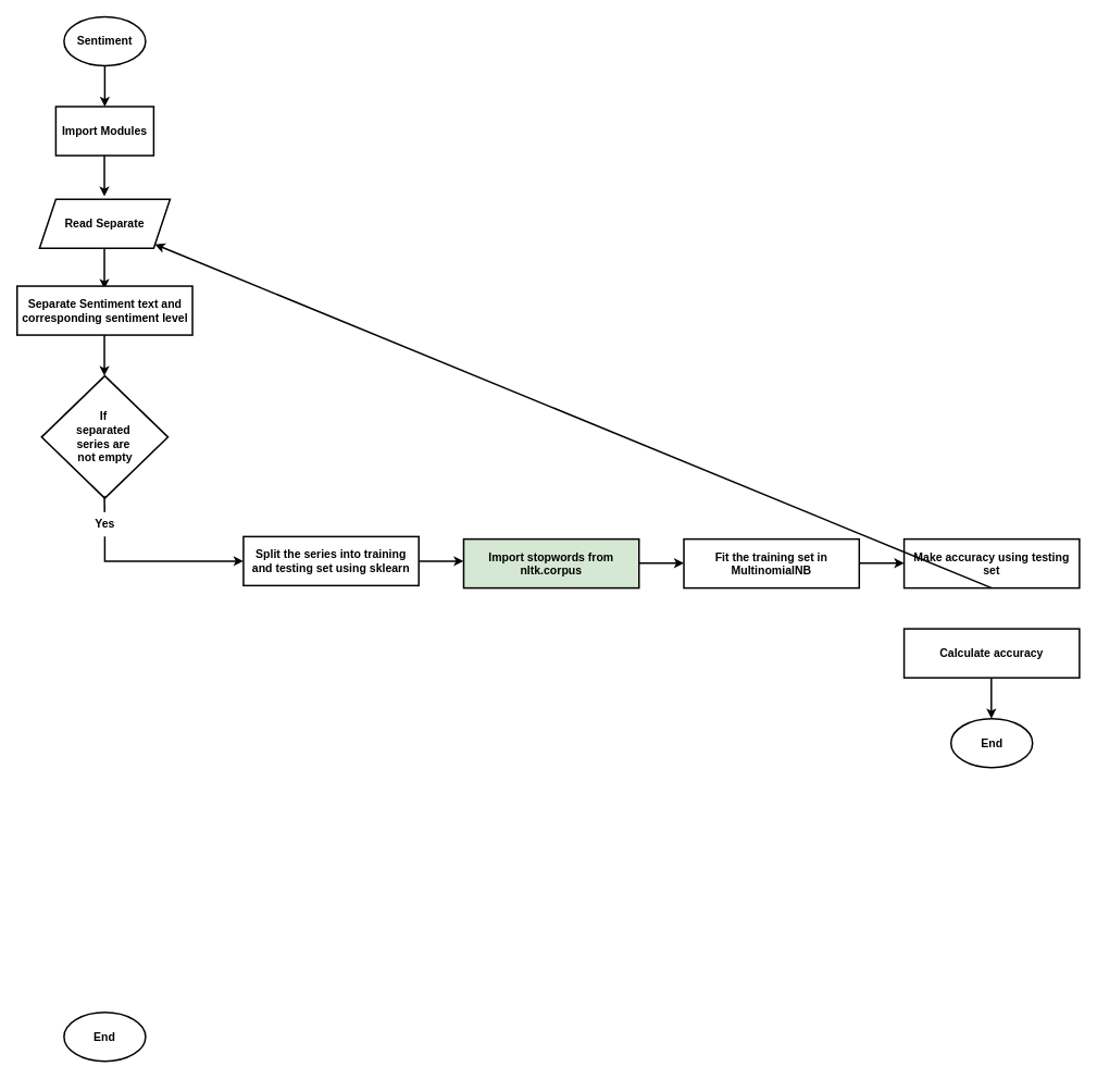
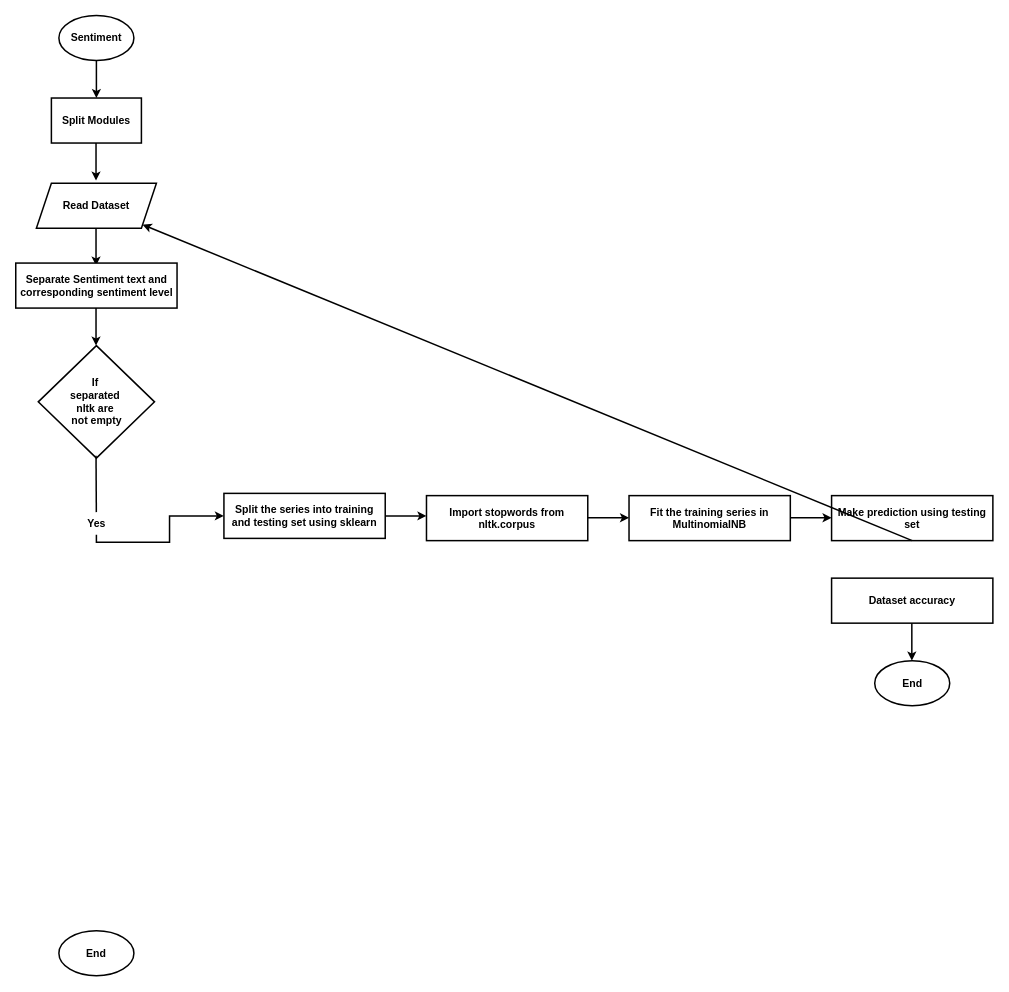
  <mxCell id="0" />
  <mxCell id="1" parent="0" />
  <mxCell id="2" value="&lt;b&gt;Sentiment&lt;/b&gt;" style="strokeWidth=2;html=1;shape=mxgraph.flowchart.start_1;whiteSpace=wrap;fontSize=14;" vertex="1" parent="1"><mxGeometry x="78" y="20" width="100" height="60" as="geometry" /></mxCell>
  <mxCell id="3" value="" style="endArrow=classic;html=1;rounded=0;fontSize=14;strokeWidth=2;exitX=0.5;exitY=1;exitDx=0;exitDy=0;exitPerimeter=0;" edge="1" parent="1" source="2"><mxGeometry width="50" height="50" relative="1" as="geometry"><mxPoint x="128" y="300" as="sourcePoint" /><mxPoint x="128" y="130" as="targetPoint" /></mxGeometry></mxCell>
- <mxCell id="4" value="&lt;b&gt;Import Modules&lt;/b&gt;" style="rounded=0;whiteSpace=wrap;html=1;fontSize=14;strokeWidth=2;" vertex="1" parent="1"><mxGeometry x="68" y="130" width="120" height="60" as="geometry" /></mxCell>
+ <mxCell id="4" value="&lt;b&gt;Split Modules&lt;/b&gt;" style="rounded=0;whiteSpace=wrap;html=1;fontSize=14;strokeWidth=2;" vertex="1" parent="1"><mxGeometry x="68" y="130" width="120" height="60" as="geometry" /></mxCell>
  <mxCell id="5" value="" style="endArrow=classic;html=1;rounded=0;fontSize=14;strokeWidth=2;exitX=0.5;exitY=1;exitDx=0;exitDy=0;exitPerimeter=0;" edge="1" parent="1"><mxGeometry width="50" height="50" relative="1" as="geometry"><mxPoint x="127.5" y="190" as="sourcePoint" /><mxPoint x="127.5" y="240" as="targetPoint" /></mxGeometry></mxCell>
- <mxCell id="6" value="&lt;b&gt;Read Separate&lt;/b&gt;" style="shape=parallelogram;perimeter=parallelogramPerimeter;whiteSpace=wrap;html=1;fixedSize=1;rounded=0;strokeWidth=2;fontSize=14;" vertex="1" parent="1"><mxGeometry x="48" y="243.5" width="160" height="60" as="geometry" /></mxCell>
+ <mxCell id="6" value="&lt;b&gt;Read Dataset&lt;/b&gt;" style="shape=parallelogram;perimeter=parallelogramPerimeter;whiteSpace=wrap;html=1;fixedSize=1;rounded=0;strokeWidth=2;fontSize=14;" vertex="1" parent="1"><mxGeometry x="48" y="243.5" width="160" height="60" as="geometry" /></mxCell>
  <mxCell id="7" value="" style="endArrow=classic;html=1;rounded=0;fontSize=14;strokeWidth=2;exitX=0.5;exitY=1;exitDx=0;exitDy=0;exitPerimeter=0;" edge="1" parent="1"><mxGeometry width="50" height="50" relative="1" as="geometry"><mxPoint x="127.5" y="303.5" as="sourcePoint" /><mxPoint x="127.5" y="353.5" as="targetPoint" /></mxGeometry></mxCell>
  <mxCell id="8" value="&lt;b&gt;Separate Sentiment text and corresponding sentiment level&lt;/b&gt;" style="rounded=0;whiteSpace=wrap;html=1;strokeWidth=2;fontSize=14;" vertex="1" parent="1"><mxGeometry x="20.5" y="350" width="215" height="60" as="geometry" /></mxCell>
  <mxCell id="9" value="" style="endArrow=classic;html=1;rounded=0;fontSize=14;strokeWidth=2;exitX=0.5;exitY=1;exitDx=0;exitDy=0;exitPerimeter=0;" edge="1" parent="1"><mxGeometry width="50" height="50" relative="1" as="geometry"><mxPoint x="127.5" y="410" as="sourcePoint" /><mxPoint x="127.5" y="460" as="targetPoint" /></mxGeometry></mxCell>
- <mxCell id="10" value="&lt;b&gt;If&amp;nbsp;&lt;br&gt;separated&amp;nbsp;&lt;br&gt;series&amp;nbsp;are&amp;nbsp;&lt;br&gt;not empty&lt;/b&gt;" style="rhombus;whiteSpace=wrap;html=1;rounded=0;strokeWidth=2;fontSize=14;" vertex="1" parent="1"><mxGeometry x="50.5" y="460" width="155" height="150" as="geometry" /></mxCell>
+ <mxCell id="10" value="&lt;b&gt;If&amp;nbsp;&lt;br&gt;separated&amp;nbsp;&lt;br&gt;nltk&amp;nbsp;are&amp;nbsp;&lt;br&gt;not empty&lt;/b&gt;" style="rhombus;whiteSpace=wrap;html=1;rounded=0;strokeWidth=2;fontSize=14;" vertex="1" parent="1"><mxGeometry x="50.5" y="460" width="155" height="150" as="geometry" /></mxCell>
  <mxCell id="11" value="" style="endArrow=classic;html=1;rounded=0;fontSize=14;strokeWidth=2;exitX=0.5;exitY=1;exitDx=0;exitDy=0;exitPerimeter=0;startArrow=none;edgeStyle=orthogonalEdgeStyle;entryX=0;entryY=0.5;entryDx=0;entryDy=0;" edge="1" parent="1" source="12" target="14"><mxGeometry width="50" height="50" relative="1" as="geometry"><mxPoint x="127.5" y="607" as="sourcePoint" /><mxPoint x="128" y="690" as="targetPoint" /></mxGeometry></mxCell>
- <mxCell id="12" value="&lt;b&gt;Yes&lt;/b&gt;" style="text;html=1;align=center;verticalAlign=middle;resizable=0;points=[];autosize=1;strokeColor=none;fillColor=none;fontSize=14;" vertex="1" parent="1"><mxGeometry x="103" y="627" width="50" height="30" as="geometry" /></mxCell>
+ <mxCell id="12" value="&lt;b&gt;Yes&lt;/b&gt;" style="text;html=1;align=center;verticalAlign=middle;resizable=0;points=[];autosize=1;strokeColor=none;fillColor=none;fontSize=14;" vertex="1" parent="1"><mxGeometry x="103" y="682" width="50" height="30" as="geometry" /></mxCell>
  <mxCell id="13" value="" style="endArrow=none;html=1;rounded=0;fontSize=14;strokeWidth=2;exitX=0.5;exitY=1;exitDx=0;exitDy=0;exitPerimeter=0;" edge="1" parent="1" target="12"><mxGeometry width="50" height="50" relative="1" as="geometry"><mxPoint x="127.5" y="607" as="sourcePoint" /><mxPoint x="128" y="690" as="targetPoint" /></mxGeometry></mxCell>
  <mxCell id="14" value="&lt;b&gt;Split the series into training and testing set using sklearn&lt;/b&gt;" style="rounded=0;whiteSpace=wrap;html=1;strokeWidth=2;fontSize=14;" vertex="1" parent="1"><mxGeometry x="298" y="657" width="215" height="60" as="geometry" /></mxCell>
  <mxCell id="15" value="" style="endArrow=classic;html=1;rounded=0;fontSize=14;strokeWidth=2;exitX=1;exitY=0.5;exitDx=0;exitDy=0;" edge="1" parent="1" source="14"><mxGeometry width="50" height="50" relative="1" as="geometry"><mxPoint x="127.5" y="750" as="sourcePoint" /><mxPoint x="568" y="687" as="targetPoint" /></mxGeometry></mxCell>
  <mxCell id="16" value="&lt;b&gt;End&lt;/b&gt;" style="strokeWidth=2;html=1;shape=mxgraph.flowchart.start_1;whiteSpace=wrap;rounded=0;fontSize=14;" vertex="1" parent="1"><mxGeometry x="78" y="1240" width="100" height="60" as="geometry" /></mxCell>
- <mxCell id="17" value="&lt;b&gt;Import stopwords from nltk.corpus&lt;/b&gt;" style="rounded=0;whiteSpace=wrap;html=1;strokeWidth=2;fontSize=14;fillColor=#d5e8d4;" vertex="1" parent="1"><mxGeometry x="568" y="660" width="215" height="60" as="geometry" /></mxCell>
+ <mxCell id="17" value="&lt;b&gt;Import stopwords from nltk.corpus&lt;/b&gt;" style="rounded=0;whiteSpace=wrap;html=1;strokeWidth=2;fontSize=14;" vertex="1" parent="1"><mxGeometry x="568" y="660" width="215" height="60" as="geometry" /></mxCell>
  <mxCell id="18" value="" style="endArrow=classic;html=1;rounded=0;fontSize=14;strokeWidth=2;exitX=1;exitY=0.5;exitDx=0;exitDy=0;" edge="1" parent="1"><mxGeometry width="50" height="50" relative="1" as="geometry"><mxPoint x="783" y="689.47" as="sourcePoint" /><mxPoint x="838" y="689.47" as="targetPoint" /></mxGeometry></mxCell>
- <mxCell id="19" value="&lt;b&gt;Fit the training set in MultinomialNB&lt;/b&gt;" style="rounded=0;whiteSpace=wrap;html=1;strokeWidth=2;fontSize=14;" vertex="1" parent="1"><mxGeometry x="838" y="660" width="215" height="60" as="geometry" /></mxCell>
+ <mxCell id="19" value="&lt;b&gt;Fit the training series in MultinomialNB&lt;/b&gt;" style="rounded=0;whiteSpace=wrap;html=1;strokeWidth=2;fontSize=14;" vertex="1" parent="1"><mxGeometry x="838" y="660" width="215" height="60" as="geometry" /></mxCell>
  <mxCell id="20" value="" style="endArrow=classic;html=1;rounded=0;fontSize=14;strokeWidth=2;exitX=1;exitY=0.5;exitDx=0;exitDy=0;" edge="1" parent="1"><mxGeometry width="50" height="50" relative="1" as="geometry"><mxPoint x="1053" y="689.47" as="sourcePoint" /><mxPoint x="1108" y="689.47" as="targetPoint" /></mxGeometry></mxCell>
- <mxCell id="21" value="&lt;b&gt;Make accuracy using testing set&lt;/b&gt;" style="rounded=0;whiteSpace=wrap;html=1;strokeWidth=2;fontSize=14;" vertex="1" parent="1"><mxGeometry x="1108" y="660" width="215" height="60" as="geometry" /></mxCell>
- <mxCell id="22" value="&lt;b&gt;Calculate accuracy&lt;/b&gt;" style="rounded=0;whiteSpace=wrap;html=1;strokeWidth=2;fontSize=14;" vertex="1" parent="1"><mxGeometry x="1108" y="770" width="215" height="60" as="geometry" /></mxCell>
+ <mxCell id="21" value="&lt;b&gt;Make prediction using testing set&lt;/b&gt;" style="rounded=0;whiteSpace=wrap;html=1;strokeWidth=2;fontSize=14;" vertex="1" parent="1"><mxGeometry x="1108" y="660" width="215" height="60" as="geometry" /></mxCell>
+ <mxCell id="22" value="&lt;b&gt;Dataset accuracy&lt;/b&gt;" style="rounded=0;whiteSpace=wrap;html=1;strokeWidth=2;fontSize=14;" vertex="1" parent="1"><mxGeometry x="1108" y="770" width="215" height="60" as="geometry" /></mxCell>
  <mxCell id="23" value="" style="endArrow=classic;html=1;rounded=0;fontSize=14;strokeWidth=2;exitX=0.5;exitY=1;exitDx=0;exitDy=0;" edge="1" parent="1" source="21" target="6"><mxGeometry width="50" height="50" relative="1" as="geometry"><mxPoint x="1063" y="699.47" as="sourcePoint" /><mxPoint x="1118" y="699.47" as="targetPoint" /></mxGeometry></mxCell>
  <mxCell id="24" value="&lt;b&gt;End&lt;/b&gt;" style="strokeWidth=2;html=1;shape=mxgraph.flowchart.start_1;whiteSpace=wrap;rounded=0;fontSize=14;" vertex="1" parent="1"><mxGeometry x="1165.5" y="880" width="100" height="60" as="geometry" /></mxCell>
  <mxCell id="25" value="" style="endArrow=classic;html=1;rounded=0;fontSize=14;strokeWidth=2;exitX=0.5;exitY=1;exitDx=0;exitDy=0;" edge="1" parent="1"><mxGeometry width="50" height="50" relative="1" as="geometry"><mxPoint x="1214.97" y="830" as="sourcePoint" /><mxPoint x="1214.97" y="880" as="targetPoint" /></mxGeometry></mxCell>
